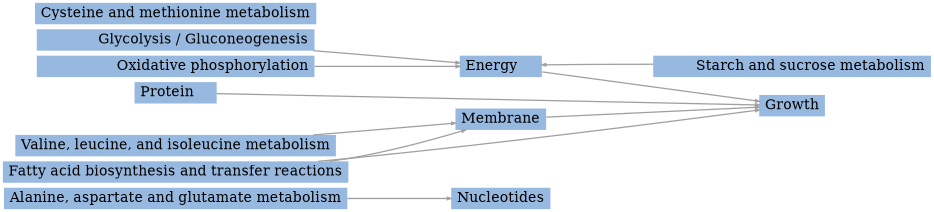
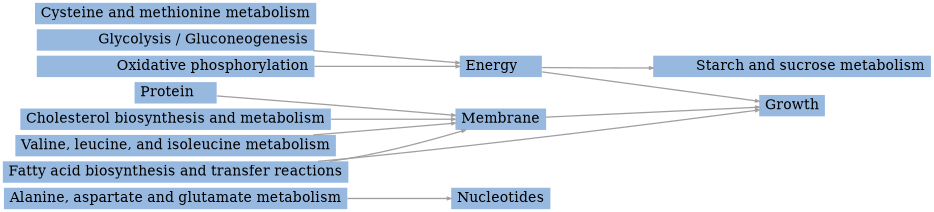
  digraph {
    nodesep=0.1
    rankdir=LR
    ranksep=2
    node [fillcolor="#97B9E0" fontsize=20 shape=box style="filled,setlinewidth(0)"]
    edge [arrowsize=0.5 color="#A0A0A0" penwidth=1.800000]
    n1 [height=0.3 label="Nucleotides\l" width=1.6]
    n2 [height=0.3 label="Valine, leucine, and isoleucine metabolism\r" width=5.4]
    n3 [height=0.3 label="Membrane\l" width=1.6]
    n4 [height=0.3 label="Growth\r"]
    n5 [height=0.3 label="Energy\l" width=1.6]
    n6 [height=0.3 label="Glycolysis / Gluconeogenesis\r" width=5.4]
    n7 [height=0.3 label="Fatty acid biosynthesis and transfer reactions\r" width=5.4]
    n8 [height=0.3 label="Oxidative phosphorylation\r" width=5.4]
+   n9 [height=0.3 label="Cholesterol biosynthesis and metabolism\r" width=5.4]
    n10 [height=0.3 label="Cysteine and methionine metabolism\r" width=5.4]
    n11 [height=0.3 label="Starch and sucrose metabolism\r" width=5.4]
    n12 [height=0.3 label="Alanine, aspartate and glutamate metabolism\r" width=5.4]
    n13 [height=0.3 label="Protein\l" width=1.6]
    n2 -> n3
    n3 -> n4
    n5 -> n4
    n6 -> n5
    n7 -> n3
    n7 -> n4
    n8 -> n5
-   n11 -> n5
+   n9 -> n3
+   n5 -> n11
    n12 -> n1
-   n13 -> n4
+   n13 -> n3
  }
